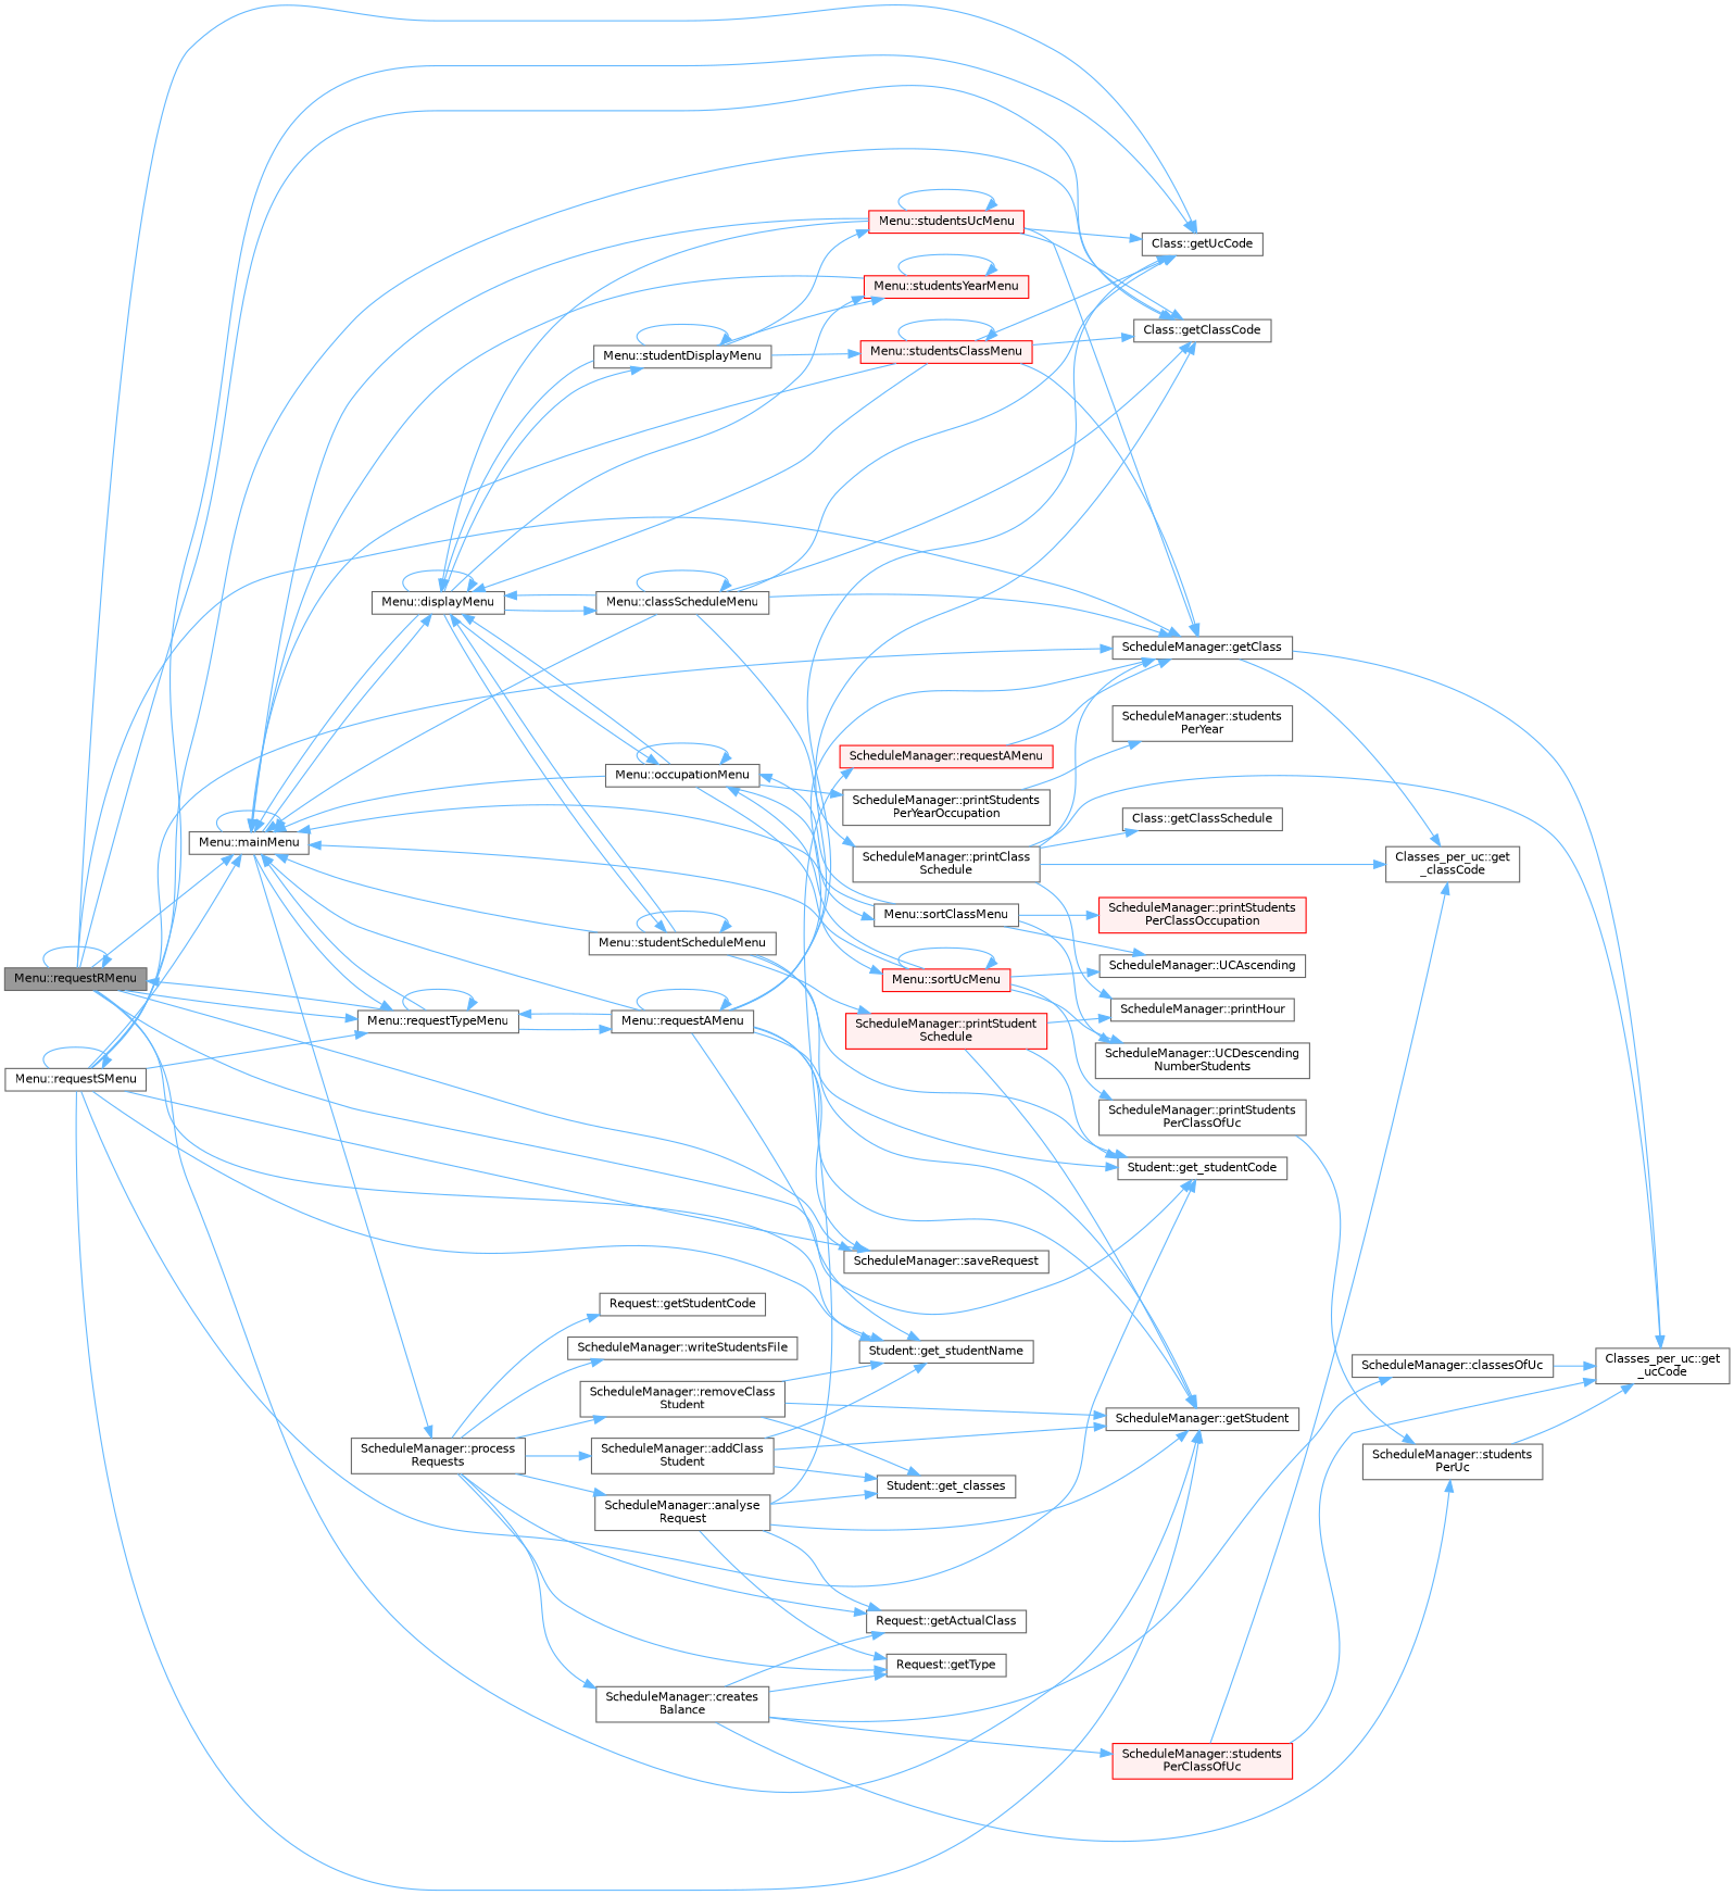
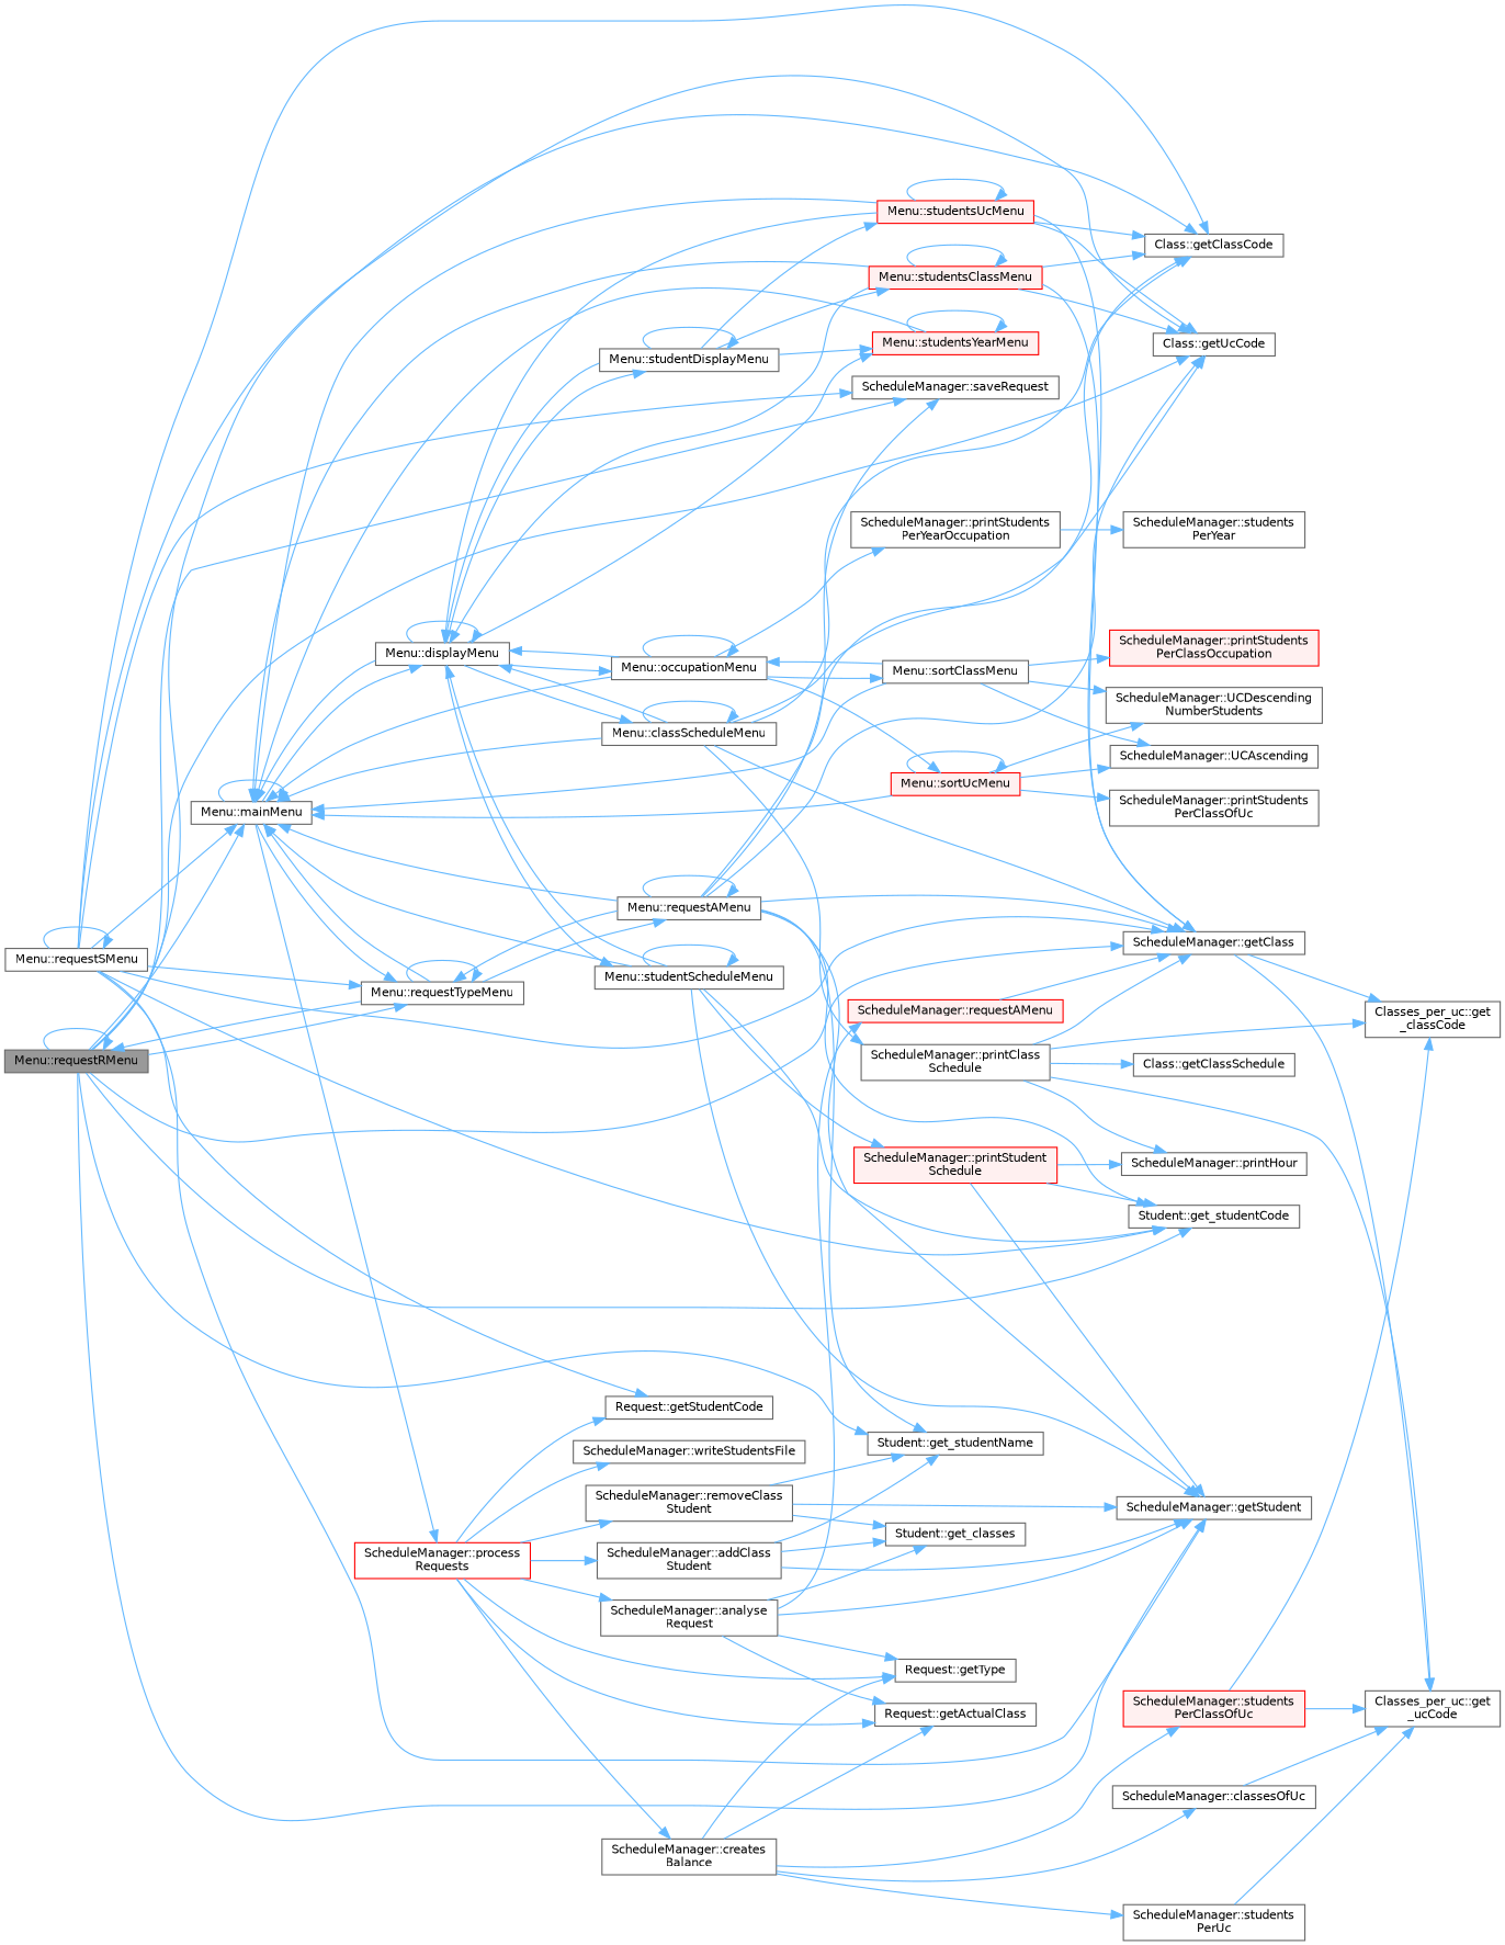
  digraph {
    rankdir=LR
    node [color=grey40 fillcolor=white fontname=Helvetica fontsize=10 shape=box style=filled]
    edge [color=steelblue1 fontname=Helvetica fontsize=10 labelfontname=Helvetica labelfontsize=10 style=solid]
    n1 [color=gray40 fillcolor=grey60 fontcolor=black height=0.2 label="Menu::requestRMenu" width=0.4]
    n2 [height=0.2 label="Student::get_studentCode" width=0.4]
    n3 [height=0.2 label="Student::get_studentName" width=0.4]
    n4 [height=0.2 label="ScheduleManager::getClass" width=0.4]
    n5 [height=0.2 label="Class::getClassCode" width=0.4]
    n6 [height=0.2 label="ScheduleManager::getStudent" width=0.4]
    n7 [height=0.2 label="Class::getUcCode" width=0.4]
    n8 [height=0.2 label="Menu::mainMenu" width=0.4]
    n9 [height=0.2 label="Menu::requestTypeMenu" width=0.4]
    n10 [height=0.2 label="ScheduleManager::saveRequest" width=0.4]
    n11 [height=0.2 label="Classes_per_uc::get\l_classCode" width=0.4]
    n12 [height=0.2 label="Classes_per_uc::get\l_ucCode" width=0.4]
    n13 [height=0.2 label="Menu::displayMenu" width=0.4]
-   n14 [height=0.2 label="ScheduleManager::process\lRequests" width=0.4]
+   n14 [color=red height=0.2 label="ScheduleManager::process\lRequests" width=0.4]
    n15 [height=0.2 label="Menu::requestAMenu" width=0.4]
    n16 [height=0.2 label="Menu::classScheduleMenu" width=0.4]
    n17 [height=0.2 label="Menu::occupationMenu" width=0.4]
    n18 [height=0.2 label="Menu::studentDisplayMenu" width=0.4]
    n19 [height=0.2 label="Menu::studentScheduleMenu" width=0.4]
    n20 [color=red fillcolor="#FFF0F0" height=0.2 label="Menu::studentsYearMenu" width=0.4]
    n21 [height=0.2 label="ScheduleManager::addClass\lStudent" width=0.4]
    n22 [height=0.2 label="ScheduleManager::analyse\lRequest" width=0.4]
    n23 [height=0.2 label="Request::getActualClass" width=0.4]
    n24 [height=0.2 label="Request::getStudentCode" width=0.4]
    n25 [height=0.2 label="Request::getType" width=0.4]
    n26 [height=0.2 label="ScheduleManager::creates\lBalance" width=0.4]
    n27 [height=0.2 label="ScheduleManager::removeClass\lStudent" width=0.4]
    n28 [height=0.2 label="ScheduleManager::writeStudentsFile" width=0.4]
    n29 [height=0.2 label="ScheduleManager::printClass\lSchedule" width=0.4]
    n30 [height=0.2 label="ScheduleManager::printStudents\lPerYearOccupation" width=0.4]
    n31 [height=0.2 label="Menu::sortClassMenu" width=0.4]
    n32 [color=red fillcolor="#FFF0F0" height=0.2 label="Menu::sortUcMenu" width=0.4]
    n33 [color=red fillcolor="#FFF0F0" height=0.2 label="Menu::studentsClassMenu" width=0.4]
    n34 [color=red fillcolor="#FFF0F0" height=0.2 label="Menu::studentsUcMenu" width=0.4]
    n35 [color=red fillcolor="#FFF0F0" height=0.2 label="ScheduleManager::printStudent\lSchedule" width=0.4]
    n36 [height=0.2 label="Class::getClassSchedule" width=0.4]
    n37 [height=0.2 label="ScheduleManager::printHour" width=0.4]
    n38 [height=0.2 label="ScheduleManager::students\lPerYear" width=0.4]
    n39 [color=red fillcolor="#FFF0F0" height=0.2 label="ScheduleManager::printStudents\lPerClassOccupation" width=0.4]
    n40 [height=0.2 label="ScheduleManager::UCAscending" width=0.4]
    n41 [height=0.2 label="ScheduleManager::UCDescending\lNumberStudents" width=0.4]
    n42 [height=0.2 label="ScheduleManager::printStudents\lPerClassOfUc" width=0.4]
    n43 [height=0.2 label="ScheduleManager::students\lPerUc" width=0.4]
    n44 [height=0.2 label="Student::get_classes" width=0.4]
    n45 [color=red fillcolor="#FFF0F0" height=0.2 label="ScheduleManager::requestAMenu" width=0.4]
    n46 [height=0.2 label="ScheduleManager::classesOfUc" width=0.4]
    n47 [color=red fillcolor="#FFF0F0" height=0.2 label="ScheduleManager::students\lPerClassOfUc" width=0.4]
    n48 [height=0.2 label="Menu::requestSMenu" width=0.4]
    n1 -> n1
    n1 -> n2
    n1 -> n3
    n1 -> n4
    n1 -> n5
    n1 -> n6
    n1 -> n7
    n1 -> n8
    n1 -> n9
    n1 -> n10
    n4 -> n11
    n4 -> n12
    n8 -> n8
    n8 -> n9
    n8 -> n13
    n8 -> n14
    n9 -> n1
    n9 -> n8
    n9 -> n9
    n9 -> n15
    n13 -> n8
    n13 -> n13
    n13 -> n16
    n13 -> n17
    n13 -> n18
    n13 -> n19
    n13 -> n20
    n14 -> n21
    n14 -> n22
    n14 -> n23
    n14 -> n24
    n14 -> n25
    n14 -> n26
    n14 -> n27
    n14 -> n28
    n15 -> n2
    n15 -> n3
    n15 -> n4
    n15 -> n5
    n15 -> n6
    n15 -> n7
    n15 -> n8
    n15 -> n9
    n15 -> n10
    n15 -> n15
    n16 -> n4
    n16 -> n5
    n16 -> n7
    n16 -> n8
    n16 -> n13
    n16 -> n16
    n16 -> n29
    n17 -> n8
    n17 -> n13
    n17 -> n17
    n17 -> n30
    n17 -> n31
    n17 -> n32
    n18 -> n13
    n18 -> n18
    n18 -> n20
    n18 -> n33
    n18 -> n34
    n19 -> n2
    n19 -> n6
    n19 -> n8
    n19 -> n13
    n19 -> n19
    n19 -> n35
    n20 -> n8
    n20 -> n20
    n21 -> n3
    n21 -> n6
    n21 -> n44
    n22 -> n6
    n22 -> n23
    n22 -> n25
    n22 -> n44
    n22 -> n45
    n26 -> n23
    n26 -> n25
    n26 -> n43
    n26 -> n46
    n26 -> n47
    n27 -> n3
    n27 -> n6
    n27 -> n44
    n29 -> n4
    n29 -> n11
    n29 -> n12
    n29 -> n36
    n29 -> n37
    n30 -> n38
    n31 -> n8
    n31 -> n17
    n31 -> n39
    n31 -> n40
    n31 -> n41
    n32 -> n8
-   n32 -> n17
    n32 -> n32
    n32 -> n40
    n32 -> n41
    n32 -> n42
    n33 -> n4
    n33 -> n5
    n33 -> n7
    n33 -> n8
    n33 -> n13
    n33 -> n33
    n34 -> n4
    n34 -> n5
    n34 -> n7
    n34 -> n8
    n34 -> n13
    n34 -> n34
    n35 -> n2
    n35 -> n6
    n35 -> n37
-   n42 -> n43
    n43 -> n12
    n45 -> n4
    n46 -> n12
    n47 -> n11
    n47 -> n12
    n48 -> n2
-   n48 -> n3
+   n48 -> n24
    n48 -> n4
    n48 -> n5
    n48 -> n6
    n48 -> n7
    n48 -> n8
    n48 -> n9
    n48 -> n10
    n48 -> n48
  }
